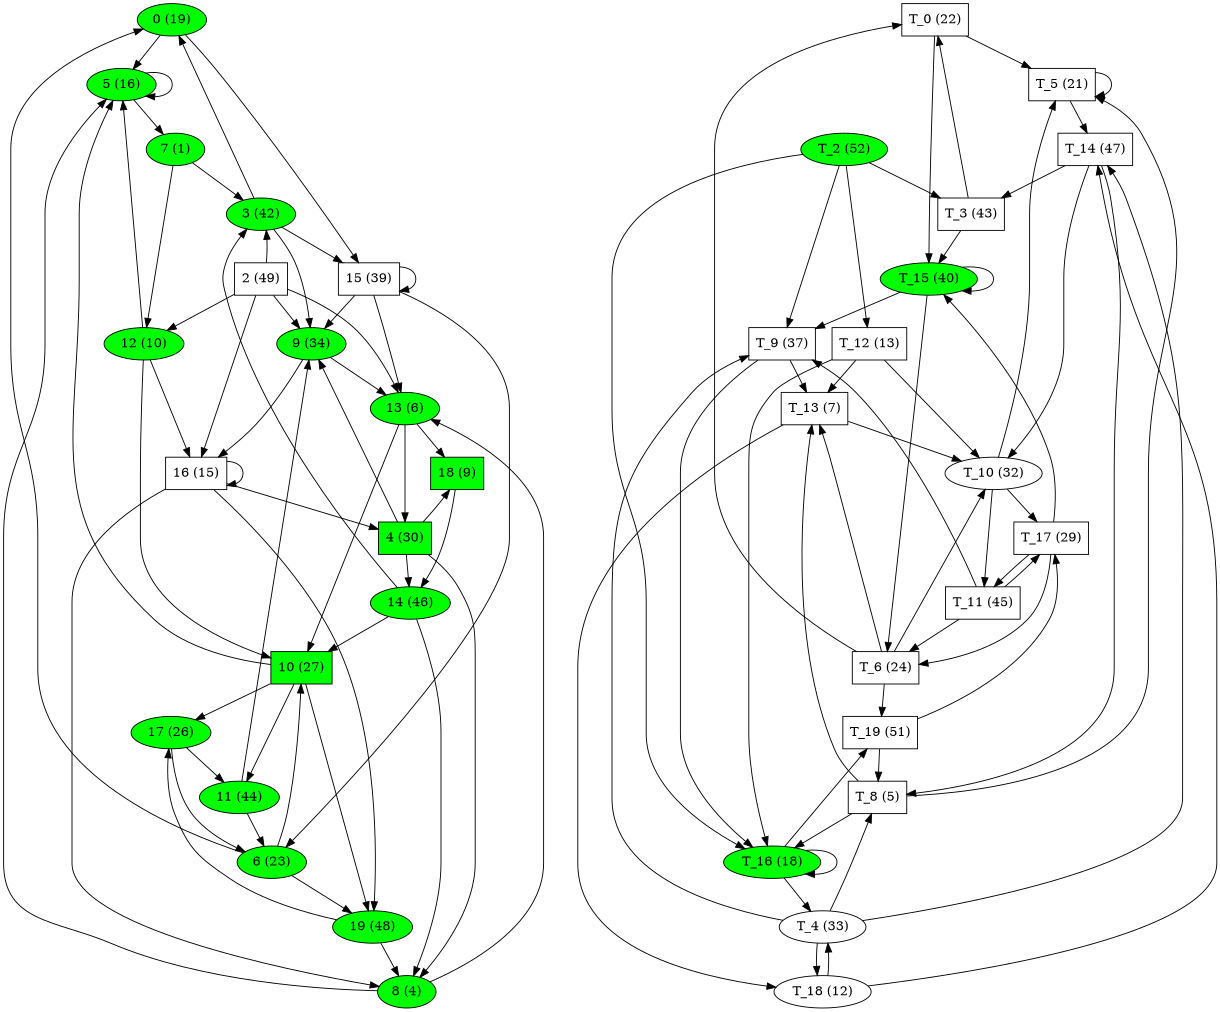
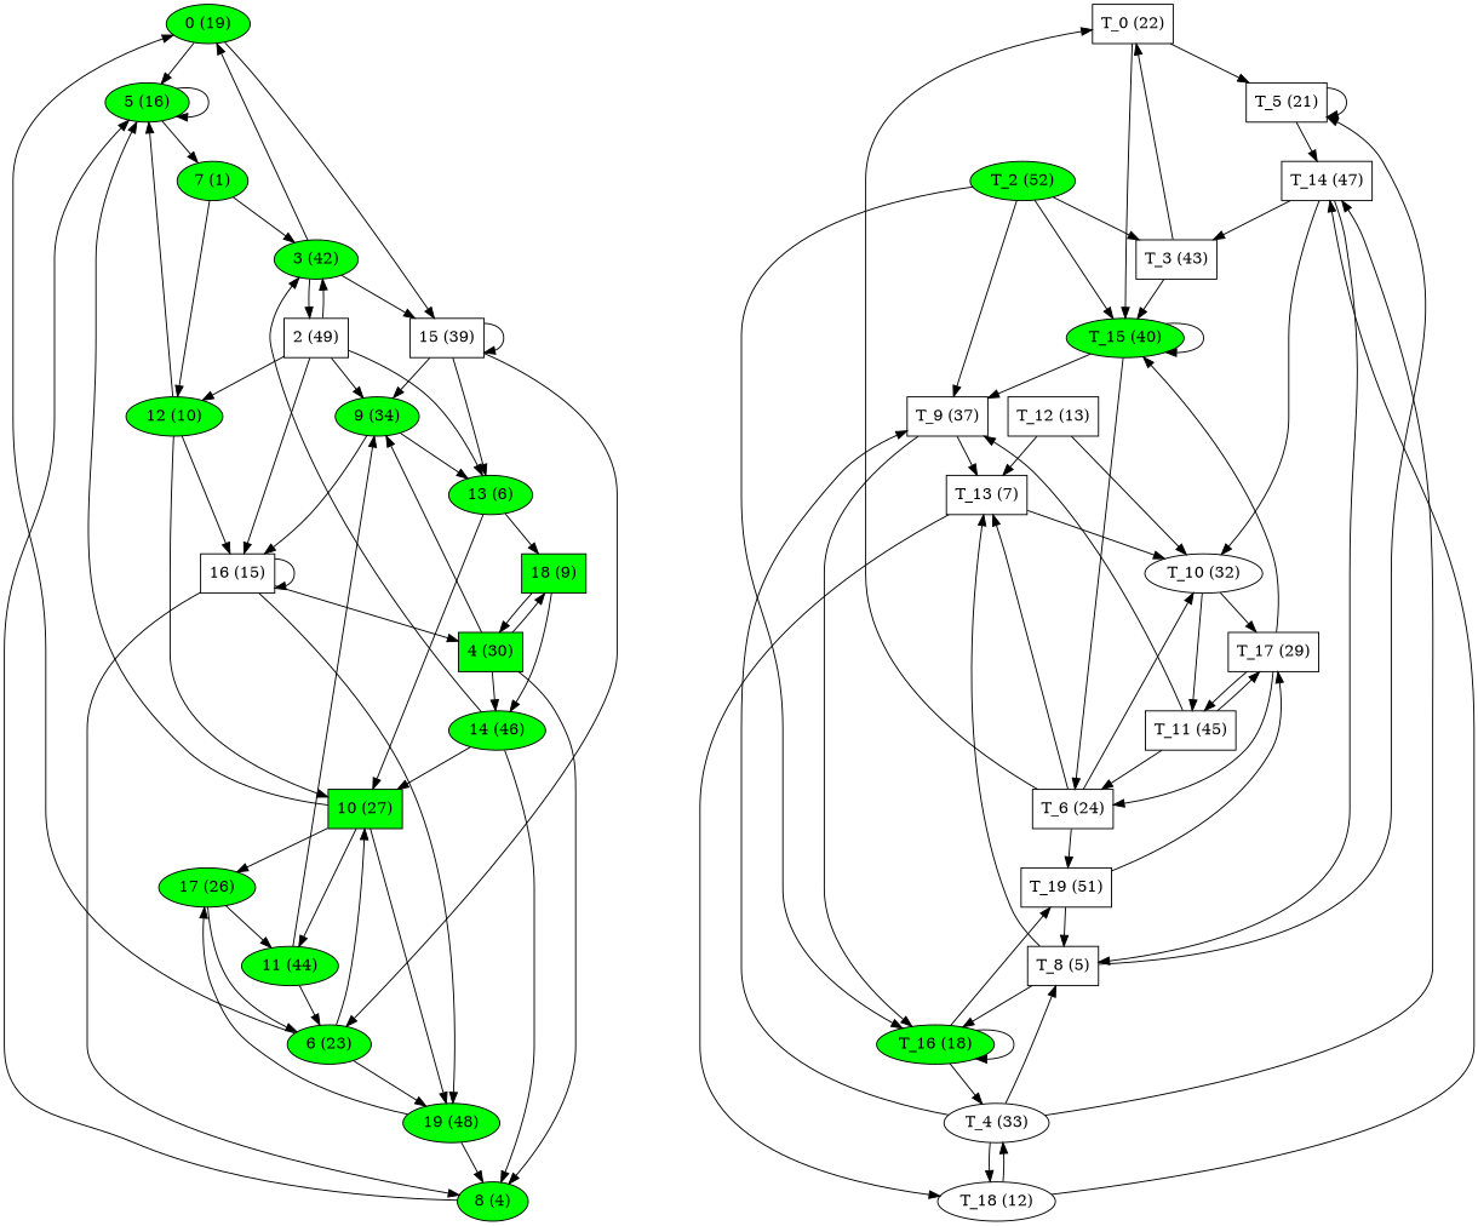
  digraph {
    node [fillcolor=green style=filled]
    0 [label="\N (19)"]
    5 [label="\N (16)"]
    15 [color=black label="\N (39)" shape=polygon fillcolor="" style=""]
    7 [label="\N (1)"]
    9 [label="\N (34)"]
    6 [label="\N (23)"]
    13 [label="\N (6)"]
    14 [label="\N (46)"]
    3 [label="\N (42)"]
    10 [label="\N (27)" shape=polygon]
    8 [label="\N (4)"]
    16 [color=black label="\N (15)" shape=polygon fillcolor="" style=""]
    19 [label="\N (48)"]
    18 [label="\N (9)" shape=polygon]
    T_0 [color=black label="\N (22)" shape=polygon fillcolor="" style=""]
    T_5 [color=black label="\N (21)" shape=polygon fillcolor="" style=""]
    T_15 [label="\N (40)"]
    T_14 [color=black label="\N (47)" shape=polygon fillcolor="" style=""]
    T_9 [color=black label="\N (37)" shape=polygon fillcolor="" style=""]
    T_6 [color=black label="\N (24)" shape=polygon fillcolor="" style=""]
    T_3 [color=black label="\N (43)" shape=polygon fillcolor="" style=""]
    T_10 [color=black label="\N (32)" fillcolor="" style=""]
    T_8 [color=black label="\N (5)" shape=polygon fillcolor="" style=""]
    T_13 [color=black label="\N (7)" shape=polygon fillcolor="" style=""]
    T_16 [label="\N (18)"]
    T_19 [color=black label="\N (51)" shape=polygon fillcolor="" style=""]
    T_18 [color=black label="\N (12)" fillcolor="" style=""]
    11 [label="\N (44)"]
    4 [label="\N (30)" shape=polygon]
    17 [label="\N (26)"]
    T_11 [color=black label="\N (45)" shape=polygon fillcolor="" style=""]
    T_17 [color=black label="\N (29)" shape=polygon fillcolor="" style=""]
    T_4 [color=black label="\N (33)" fillcolor="" style=""]
    2 [color=black label="\N (49)" shape=polygon fillcolor="" style=""]
    12 [label="\N (10)"]
    T_2 [label="\N (52)"]
    T_12 [color=black label="\N (13)" shape=polygon fillcolor="" style=""]
    0 -> 5
    0 -> 15
    5 -> 5
    5 -> 7
    15 -> 15
    15 -> 9
    15 -> 6
    15 -> 13
    7 -> 3
    7 -> 12
    9 -> 13
    9 -> 16
    6 -> 0
    6 -> 10
    6 -> 19
    13 -> 10
    13 -> 18
    14 -> 3
    14 -> 10
    14 -> 8
    3 -> 0
    3 -> 15
-   3 -> 9
+   3 -> 2
    10 -> 5
    10 -> 19
    10 -> 11
    10 -> 17
    8 -> 5
-   8 -> 13
    16 -> 8
    16 -> 16
    16 -> 19
    16 -> 4
    19 -> 8
    19 -> 17
    18 -> 14
-   13 -> 4
+   18 -> 4
    T_0 -> T_5
    T_0 -> T_15
    T_5 -> T_5
    T_5 -> T_14
    T_15 -> T_15
    T_15 -> T_9
    T_15 -> T_6
    T_14 -> T_3
    T_14 -> T_10
    T_14 -> T_8
    T_9 -> T_13
    T_9 -> T_16
    T_6 -> T_0
    T_6 -> T_10
    T_6 -> T_13
    T_6 -> T_19
    T_3 -> T_0
    T_3 -> T_15
-   T_10 -> T_5
    T_10 -> T_11
    T_10 -> T_17
    T_8 -> T_5
    T_8 -> T_13
    T_8 -> T_16
    T_13 -> T_10
    T_13 -> T_18
    T_16 -> T_16
    T_16 -> T_19
    T_16 -> T_4
    T_19 -> T_8
    T_19 -> T_17
    T_18 -> T_14
    T_18 -> T_4
    11 -> 9
    11 -> 6
    4 -> 9
    4 -> 14
    4 -> 8
    4 -> 18
    17 -> 6
    17 -> 11
    T_11 -> T_9
    T_11 -> T_6
    T_11 -> T_17
    T_17 -> T_15
    T_17 -> T_6
    T_17 -> T_11
    T_4 -> T_14
    T_4 -> T_9
    T_4 -> T_8
    T_4 -> T_18
    2 -> 9
    2 -> 13
    2 -> 3
    2 -> 16
    2 -> 12
    12 -> 5
    12 -> 10
    12 -> 16
    T_2 -> T_9
    T_2 -> T_3
    T_2 -> T_16
-   T_2 -> T_12
+   T_2 -> T_15
    T_12 -> T_10
    T_12 -> T_13
-   T_12 -> T_16
  }
